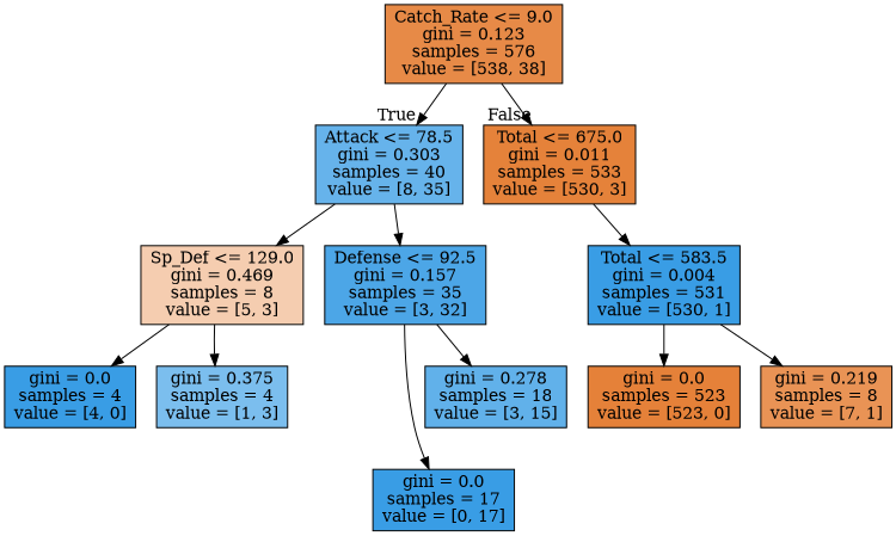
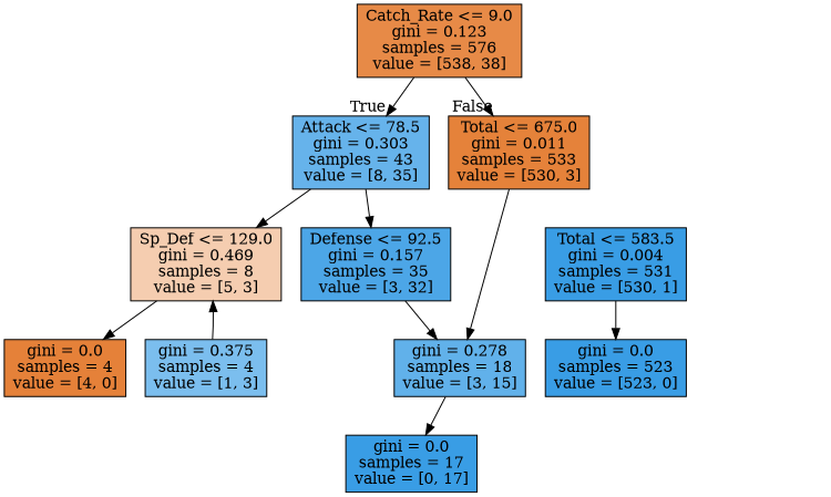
  digraph {
    node [color=black fillcolor="#399de5" shape=box style=filled]
    n1 [fillcolor="#e78a47" label="Catch_Rate <= 9.0\ngini = 0.123\nsamples = 576\nvalue = [538, 38]"]
-   n2 [fillcolor="#66b3eb" label="Attack <= 78.5\ngini = 0.303\nsamples = 40\nvalue = [8, 35]"]
+   n2 [fillcolor="#66b3eb" label="Attack <= 78.5\ngini = 0.303\nsamples = 43\nvalue = [8, 35]"]
    n3 [fillcolor="#e5823a" label="Total <= 675.0\ngini = 0.011\nsamples = 533\nvalue = [530, 3]"]
    n4 [fillcolor="#f5cdb0" label="Sp_Def <= 129.0\ngini = 0.469\nsamples = 8\nvalue = [5, 3]"]
    n5 [fillcolor="#4ca6e7" label="Defense <= 92.5\ngini = 0.157\nsamples = 35\nvalue = [3, 32]"]
    n6 [label="Total <= 583.5\ngini = 0.004\nsamples = 531\nvalue = [530, 1]"]
-   n7 [label="gini = 0.0\nsamples = 4\nvalue = [4, 0]"]
+   n7 [fillcolor="#e58139" label="gini = 0.0\nsamples = 4\nvalue = [4, 0]"]
    n8 [fillcolor="#7bbeee" label="gini = 0.375\nsamples = 4\nvalue = [1, 3]"]
    n9 [label="gini = 0.0\nsamples = 17\nvalue = [0, 17]"]
    n10 [fillcolor="#61b1ea" label="gini = 0.278\nsamples = 18\nvalue = [3, 15]"]
-   n11 [fillcolor="#e58139" label="gini = 0.0\nsamples = 523\nvalue = [523, 0]"]
-   n12 [fillcolor="#e99355" label="gini = 0.219\nsamples = 8\nvalue = [7, 1]"]
+   n11 [label="gini = 0.0\nsamples = 523\nvalue = [523, 0]"]
    n1 -> n2 [headlabel=True labelangle=45 labeldistance=2.5]
    n1 -> n3 [headlabel=False labelangle=-45 labeldistance=2.5]
    n2 -> n4
    n2 -> n5
-   n3 -> n6
+   n3 -> n10
    n4 -> n7
-   n4 -> n8
-   n5 -> n9
+   n8 -> n4
+   n10 -> n9
    n5 -> n10
    n6 -> n11
-   n6 -> n12
  }
